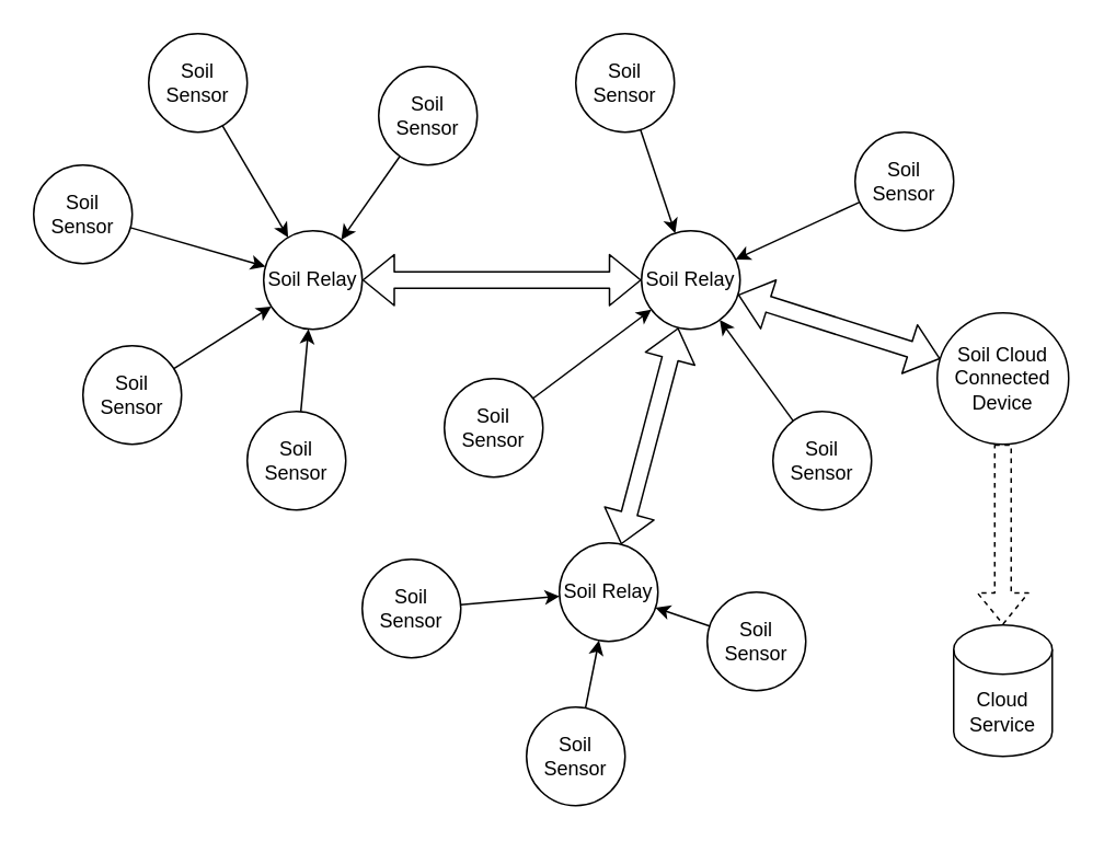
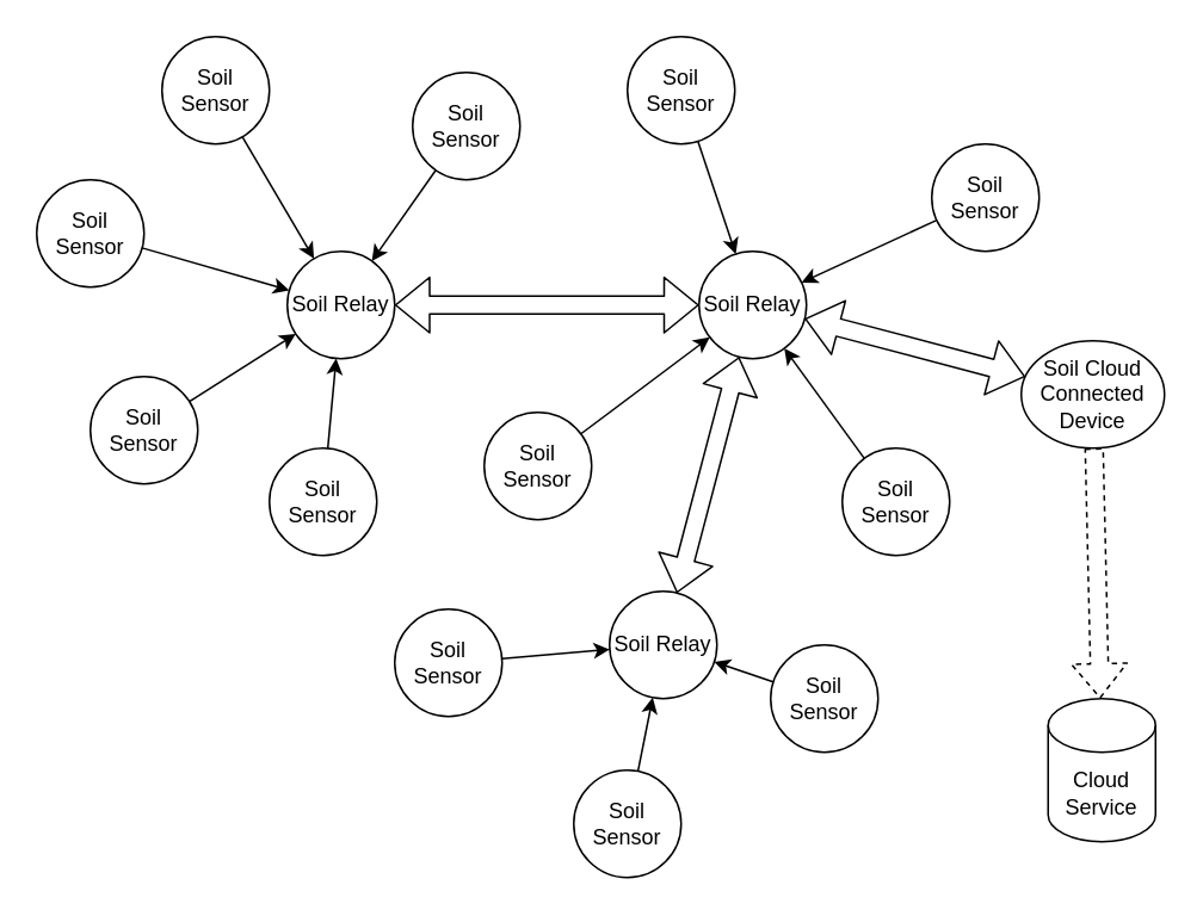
  <mxCell id="0" />
  <mxCell id="1" parent="0" />
  <mxCell id="2" style="edgeStyle=none;html=1;" parent="1" source="3" target="13" edge="1"><mxGeometry relative="1" as="geometry" /></mxCell>
  <mxCell id="3" value="Soil Sensor" style="ellipse;whiteSpace=wrap;html=1;aspect=fixed;" parent="1" vertex="1"><mxGeometry x="20" y="100" width="60" height="60" as="geometry" /></mxCell>
  <mxCell id="4" style="edgeStyle=none;html=1;" parent="1" source="5" target="13" edge="1"><mxGeometry relative="1" as="geometry" /></mxCell>
  <mxCell id="5" value="Soil Sensor" style="ellipse;whiteSpace=wrap;html=1;aspect=fixed;" parent="1" vertex="1"><mxGeometry x="50" y="210" width="60" height="60" as="geometry" /></mxCell>
  <mxCell id="6" style="edgeStyle=none;html=1;" parent="1" source="7" target="13" edge="1"><mxGeometry relative="1" as="geometry" /></mxCell>
  <mxCell id="7" value="Soil Sensor" style="ellipse;whiteSpace=wrap;html=1;aspect=fixed;" parent="1" vertex="1"><mxGeometry x="90" y="20" width="60" height="60" as="geometry" /></mxCell>
  <mxCell id="8" style="edgeStyle=none;html=1;" parent="1" source="9" target="13" edge="1"><mxGeometry relative="1" as="geometry" /></mxCell>
  <mxCell id="9" value="Soil Sensor" style="ellipse;whiteSpace=wrap;html=1;aspect=fixed;" parent="1" vertex="1"><mxGeometry x="230" y="40" width="60" height="60" as="geometry" /></mxCell>
  <mxCell id="10" value="" style="edgeStyle=none;html=1;" parent="1" source="11" target="17" edge="1"><mxGeometry relative="1" as="geometry" /></mxCell>
  <mxCell id="11" value="Soil&lt;br&gt;Sensor" style="ellipse;whiteSpace=wrap;html=1;aspect=fixed;" parent="1" vertex="1"><mxGeometry x="270" y="230" width="60" height="60" as="geometry" /></mxCell>
  <mxCell id="12" style="edgeStyle=none;html=1;exitX=1;exitY=0.5;exitDx=0;exitDy=0;entryX=0;entryY=0.5;entryDx=0;entryDy=0;shape=flexArrow;startArrow=block;" parent="1" source="13" target="17" edge="1"><mxGeometry relative="1" as="geometry" /></mxCell>
  <mxCell id="13" value="Soil Relay" style="ellipse;whiteSpace=wrap;html=1;aspect=fixed;" parent="1" vertex="1"><mxGeometry x="160" y="140" width="60" height="60" as="geometry" /></mxCell>
  <mxCell id="14" style="edgeStyle=none;html=1;" parent="1" source="15" target="13" edge="1"><mxGeometry relative="1" as="geometry" /></mxCell>
  <mxCell id="15" value="Soil Sensor" style="ellipse;whiteSpace=wrap;html=1;aspect=fixed;" parent="1" vertex="1"><mxGeometry x="150" y="250" width="60" height="60" as="geometry" /></mxCell>
  <mxCell id="16" style="edgeStyle=none;html=1;shape=flexArrow;startArrow=block;" parent="1" source="17" target="27" edge="1"><mxGeometry relative="1" as="geometry" /></mxCell>
  <mxCell id="17" value="Soil Relay" style="ellipse;whiteSpace=wrap;html=1;aspect=fixed;" parent="1" vertex="1"><mxGeometry x="390" y="140" width="60" height="60" as="geometry" /></mxCell>
  <mxCell id="18" style="edgeStyle=none;html=1;" parent="1" source="19" target="17" edge="1"><mxGeometry relative="1" as="geometry" /></mxCell>
  <mxCell id="19" value="Soil Sensor" style="ellipse;whiteSpace=wrap;html=1;aspect=fixed;" parent="1" vertex="1"><mxGeometry x="350" y="20" width="60" height="60" as="geometry" /></mxCell>
  <mxCell id="20" style="edgeStyle=none;html=1;" parent="1" source="21" target="17" edge="1"><mxGeometry relative="1" as="geometry" /></mxCell>
  <mxCell id="21" value="Soil Sensor" style="ellipse;whiteSpace=wrap;html=1;aspect=fixed;" parent="1" vertex="1"><mxGeometry x="520" y="80" width="60" height="60" as="geometry" /></mxCell>
  <mxCell id="22" style="edgeStyle=none;html=1;" parent="1" source="23" target="17" edge="1"><mxGeometry relative="1" as="geometry" /></mxCell>
  <mxCell id="23" value="Soil Sensor" style="ellipse;whiteSpace=wrap;html=1;aspect=fixed;" parent="1" vertex="1"><mxGeometry x="470" y="250" width="60" height="60" as="geometry" /></mxCell>
  <mxCell id="24" style="edgeStyle=none;html=1;" parent="1" source="25" target="30" edge="1"><mxGeometry relative="1" as="geometry" /></mxCell>
  <mxCell id="25" value="Soil&lt;br&gt;Sensor" style="ellipse;whiteSpace=wrap;html=1;aspect=fixed;" parent="1" vertex="1"><mxGeometry x="430" y="360" width="60" height="60" as="geometry" /></mxCell>
  <mxCell id="26" style="edgeStyle=none;html=1;shape=flexArrow;dashed=1;" parent="1" source="27" target="28" edge="1"><mxGeometry relative="1" as="geometry" /></mxCell>
- <mxCell id="27" value="Soil Cloud Connected Device" style="ellipse;whiteSpace=wrap;html=1;aspect=fixed;" parent="1" vertex="1"><mxGeometry x="570" y="190" width="80" height="80" as="geometry" /></mxCell>
- <mxCell id="28" value="Cloud Service" style="shape=cylinder3;whiteSpace=wrap;html=1;boundedLbl=1;backgroundOutline=1;size=15;" parent="1" vertex="1"><mxGeometry x="580" y="380" width="60" height="80" as="geometry" /></mxCell>
+ <mxCell id="27" value="Soil Cloud Connected Device" style="ellipse;whiteSpace=wrap;html=1;aspect=fixed;" parent="1" vertex="1"><mxGeometry x="570" y="190" width="80" height="60" as="geometry" /></mxCell>
+ <mxCell id="28" value="Cloud Service" style="shape=cylinder3;whiteSpace=wrap;html=1;boundedLbl=1;backgroundOutline=1;size=15;" parent="1" vertex="1"><mxGeometry x="585" y="390" width="60" height="80" as="geometry" /></mxCell>
  <mxCell id="29" style="edgeStyle=none;html=1;shape=flexArrow;startArrow=block;" parent="1" source="30" target="17" edge="1"><mxGeometry relative="1" as="geometry" /></mxCell>
  <mxCell id="30" value="Soil Relay" style="ellipse;whiteSpace=wrap;html=1;aspect=fixed;" parent="1" vertex="1"><mxGeometry x="340" y="330" width="60" height="60" as="geometry" /></mxCell>
  <mxCell id="31" style="edgeStyle=none;html=1;" parent="1" source="32" target="30" edge="1"><mxGeometry relative="1" as="geometry" /></mxCell>
  <mxCell id="32" value="Soil Sensor" style="ellipse;whiteSpace=wrap;html=1;aspect=fixed;" parent="1" vertex="1"><mxGeometry x="220" y="340" width="60" height="60" as="geometry" /></mxCell>
  <mxCell id="33" style="edgeStyle=none;html=1;" parent="1" source="34" target="30" edge="1"><mxGeometry relative="1" as="geometry" /></mxCell>
  <mxCell id="34" value="Soil Sensor" style="ellipse;whiteSpace=wrap;html=1;aspect=fixed;" parent="1" vertex="1"><mxGeometry x="320" y="430" width="60" height="60" as="geometry" /></mxCell>
